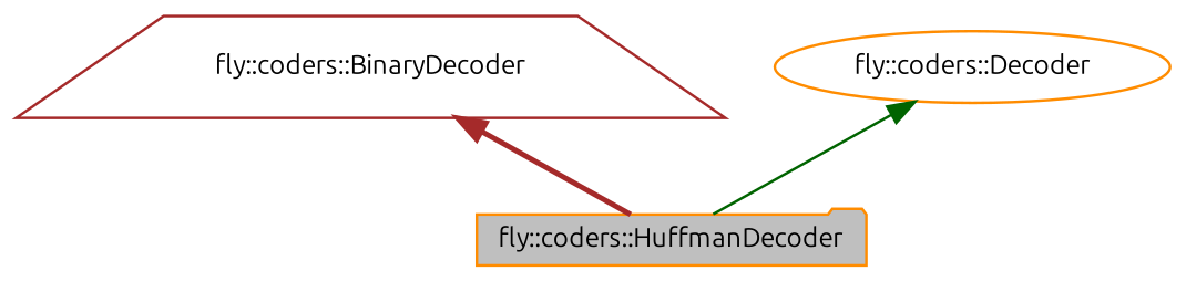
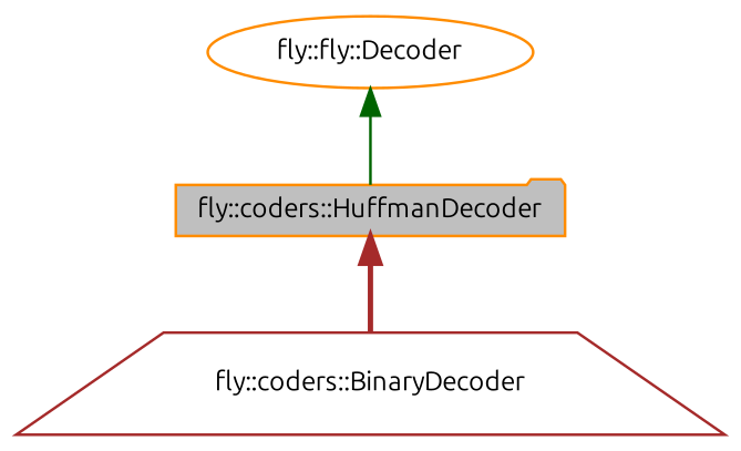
  digraph {
    fontname=Ubuntu
    node [color=darkorange fillcolor=white fontname=Ubuntu fontsize=10 style=filled]
    edge [dir=back fontname=Ubuntu fontsize=10 labelfontname=Helvetica labelfontsize=10]
    n1 [fillcolor=grey75 fontcolor=black height=0.2 label="fly::coders::HuffmanDecoder" shape=folder width=0.4]
    n2 [color=brown height=0.2 label="fly::coders::BinaryDecoder" shape=trapezium width=0.4]
-   n3 [height=0.2 label="fly::coders::Decoder" shape=ellipse width=0.4]
-   n2 -> n1 [color=brown style=bold]
+   n3 [height=0.2 label="fly::fly::Decoder" shape=ellipse width=0.4]
+   n1 -> n2 [color=brown style=bold]
    n3 -> n1 [color=darkgreen style=solid]
  }
